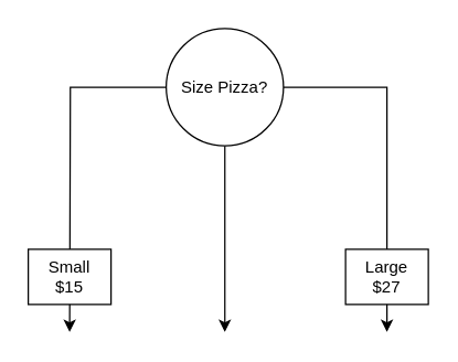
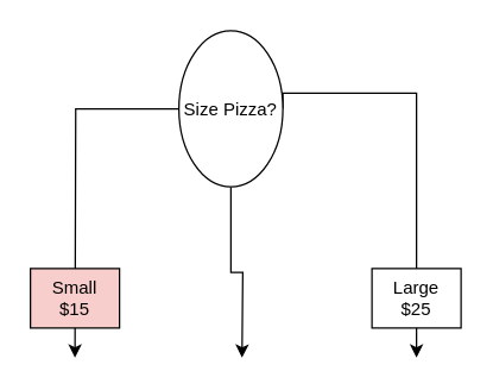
  <mxCell id="0" />
  <mxCell id="1" parent="0" />
  <mxCell id="2" style="edgeStyle=orthogonalEdgeStyle;rounded=0;orthogonalLoop=1;jettySize=auto;html=1;" edge="1" parent="1" source="5"><mxGeometry relative="1" as="geometry"><mxPoint x="50" y="240" as="targetPoint" /></mxGeometry></mxCell>
  <mxCell id="3" style="edgeStyle=orthogonalEdgeStyle;rounded=0;orthogonalLoop=1;jettySize=auto;html=1;exitX=1;exitY=0.5;exitDx=0;exitDy=0;" edge="1" parent="1" source="5"><mxGeometry relative="1" as="geometry"><mxPoint x="280" y="240" as="targetPoint" /><Array as="points"><mxPoint x="280" y="62" /><mxPoint x="280" y="240" /></Array></mxGeometry></mxCell>
  <mxCell id="4" style="edgeStyle=orthogonalEdgeStyle;rounded=0;orthogonalLoop=1;jettySize=auto;html=1;exitX=0.5;exitY=1;exitDx=0;exitDy=0;" edge="1" parent="1" source="5"><mxGeometry relative="1" as="geometry"><mxPoint x="162.5" y="240" as="targetPoint" /></mxGeometry></mxCell>
- <mxCell id="5" value="Size Pizza?" style="ellipse;whiteSpace=wrap;html=1;aspect=fixed;" vertex="1" parent="1"><mxGeometry x="120" y="20" width="85" height="85" as="geometry" /></mxCell>
- <mxCell id="6" value="Small&lt;br&gt;$15" style="whiteSpace=wrap;html=1;" vertex="1" parent="1"><mxGeometry x="20" y="180" width="60" height="40" as="geometry" /></mxCell>
- <mxCell id="7" value="Large&lt;br&gt;$27" style="whiteSpace=wrap;html=1;" vertex="1" parent="1"><mxGeometry x="250" y="180" width="60" height="40" as="geometry" /></mxCell>
+ <mxCell id="5" value="Size Pizza?" style="ellipse;whiteSpace=wrap;html=1;aspect=fixed;" vertex="1" parent="1"><mxGeometry x="120" y="20" width="70" height="105" as="geometry" /></mxCell>
+ <mxCell id="6" value="Small&lt;br&gt;$15" style="whiteSpace=wrap;html=1;fillColor=#f8cecc;" vertex="1" parent="1"><mxGeometry x="20" y="180" width="60" height="40" as="geometry" /></mxCell>
+ <mxCell id="7" value="Large&lt;br&gt;$25" style="whiteSpace=wrap;html=1;" vertex="1" parent="1"><mxGeometry x="250" y="180" width="60" height="40" as="geometry" /></mxCell>
